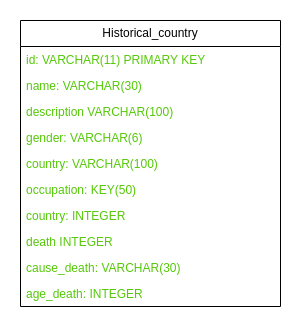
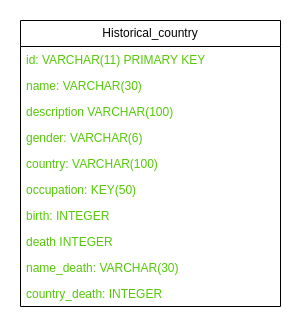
  <mxCell id="0" />
  <mxCell id="1" parent="0" />
  <mxCell id="2" value="Historical_country" style="swimlane;fontStyle=0;childLayout=stackLayout;horizontal=1;startSize=26;horizontalStack=0;resizeParent=1;resizeParentMax=0;resizeLast=0;collapsible=1;marginBottom=0;fontColor=default;whiteSpace=wrap;labelBackgroundColor=default;fillStyle=solid;" parent="1" vertex="1"><mxGeometry x="20" y="20" width="260" height="286" as="geometry" /></mxCell>
  <mxCell id="3" value="id: VARCHAR(11) PRIMARY KEY" style="text;fillColor=none;align=left;verticalAlign=top;spacingLeft=4;spacingRight=4;overflow=hidden;rotatable=0;points=[[0,0.5],[1,0.5]];portConstraint=eastwest;labelBackgroundColor=none;labelBorderColor=none;fontColor=#55c908;" parent="2" vertex="1"><mxGeometry y="26" width="260" height="26" as="geometry" /></mxCell>
  <mxCell id="4" value="name: VARCHAR(30)" style="text;strokeColor=none;fillColor=none;align=left;verticalAlign=top;spacingLeft=4;spacingRight=4;overflow=hidden;rotatable=0;points=[[0,0.5],[1,0.5]];portConstraint=eastwest;fontColor=#55C908;" parent="2" vertex="1"><mxGeometry y="52" width="260" height="26" as="geometry" /></mxCell>
  <mxCell id="5" value="description VARCHAR(100)" style="text;strokeColor=none;fillColor=none;align=left;verticalAlign=top;spacingLeft=4;spacingRight=4;overflow=hidden;rotatable=0;points=[[0,0.5],[1,0.5]];portConstraint=eastwest;fontColor=#55C908;" parent="2" vertex="1"><mxGeometry y="78" width="260" height="26" as="geometry" /></mxCell>
  <mxCell id="6" value="gender: VARCHAR(6)" style="text;strokeColor=none;fillColor=none;align=left;verticalAlign=top;spacingLeft=4;spacingRight=4;overflow=hidden;rotatable=0;points=[[0,0.5],[1,0.5]];portConstraint=eastwest;fontColor=#55C908;" parent="2" vertex="1"><mxGeometry y="104" width="260" height="26" as="geometry" /></mxCell>
  <mxCell id="7" value="country: VARCHAR(100)" style="text;strokeColor=none;fillColor=none;align=left;verticalAlign=top;spacingLeft=4;spacingRight=4;overflow=hidden;rotatable=0;points=[[0,0.5],[1,0.5]];portConstraint=eastwest;fontColor=#55C908;" parent="2" vertex="1"><mxGeometry y="130" width="260" height="26" as="geometry" /></mxCell>
  <mxCell id="8" value="occupation: KEY(50)" style="text;strokeColor=none;fillColor=none;align=left;verticalAlign=top;spacingLeft=4;spacingRight=4;overflow=hidden;rotatable=0;points=[[0,0.5],[1,0.5]];portConstraint=eastwest;fontColor=#55C908;" parent="2" vertex="1"><mxGeometry y="156" width="260" height="26" as="geometry" /></mxCell>
- <mxCell id="9" value="country: INTEGER" style="text;strokeColor=none;fillColor=none;align=left;verticalAlign=top;spacingLeft=4;spacingRight=4;overflow=hidden;rotatable=0;points=[[0,0.5],[1,0.5]];portConstraint=eastwest;fontColor=#55C908;" parent="2" vertex="1"><mxGeometry y="182" width="260" height="26" as="geometry" /></mxCell>
+ <mxCell id="9" value="birth: INTEGER" style="text;strokeColor=none;fillColor=none;align=left;verticalAlign=top;spacingLeft=4;spacingRight=4;overflow=hidden;rotatable=0;points=[[0,0.5],[1,0.5]];portConstraint=eastwest;fontColor=#55C908;" parent="2" vertex="1"><mxGeometry y="182" width="260" height="26" as="geometry" /></mxCell>
  <mxCell id="10" value="death INTEGER" style="text;strokeColor=none;fillColor=none;align=left;verticalAlign=top;spacingLeft=4;spacingRight=4;overflow=hidden;rotatable=0;points=[[0,0.5],[1,0.5]];portConstraint=eastwest;fontColor=#55C908;" parent="2" vertex="1"><mxGeometry y="208" width="260" height="26" as="geometry" /></mxCell>
- <mxCell id="11" value="cause_death: VARCHAR(30)" style="text;strokeColor=none;fillColor=none;align=left;verticalAlign=top;spacingLeft=4;spacingRight=4;overflow=hidden;rotatable=0;points=[[0,0.5],[1,0.5]];portConstraint=eastwest;fontColor=#55C908;" parent="2" vertex="1"><mxGeometry y="234" width="260" height="26" as="geometry" /></mxCell>
- <mxCell id="12" value="age_death: INTEGER" style="text;strokeColor=none;fillColor=none;align=left;verticalAlign=top;spacingLeft=4;spacingRight=4;overflow=hidden;rotatable=0;points=[[0,0.5],[1,0.5]];portConstraint=eastwest;fontColor=#55C908;" parent="2" vertex="1"><mxGeometry y="260" width="260" height="26" as="geometry" /></mxCell>
+ <mxCell id="11" value="name_death: VARCHAR(30)" style="text;strokeColor=none;fillColor=none;align=left;verticalAlign=top;spacingLeft=4;spacingRight=4;overflow=hidden;rotatable=0;points=[[0,0.5],[1,0.5]];portConstraint=eastwest;fontColor=#55C908;" parent="2" vertex="1"><mxGeometry y="234" width="260" height="26" as="geometry" /></mxCell>
+ <mxCell id="12" value="country_death: INTEGER" style="text;strokeColor=none;fillColor=none;align=left;verticalAlign=top;spacingLeft=4;spacingRight=4;overflow=hidden;rotatable=0;points=[[0,0.5],[1,0.5]];portConstraint=eastwest;fontColor=#55C908;" parent="2" vertex="1"><mxGeometry y="260" width="260" height="26" as="geometry" /></mxCell>
